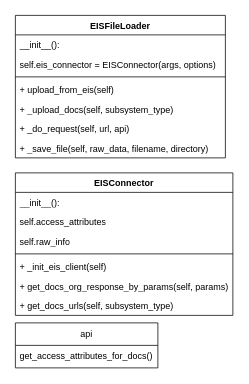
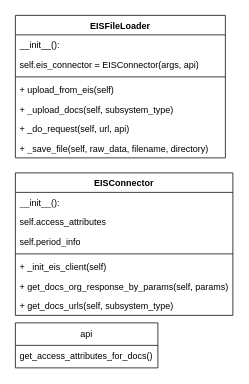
  <mxCell id="0" />
  <mxCell id="1" parent="0" />
  <mxCell id="2" value="EISFileLoader" style="swimlane;fontStyle=1;align=center;verticalAlign=top;childLayout=stackLayout;horizontal=1;startSize=26;horizontalStack=0;resizeParent=1;resizeParentMax=0;resizeLast=0;collapsible=1;marginBottom=0;whiteSpace=wrap;html=1;" vertex="1" parent="1"><mxGeometry x="20" y="20" width="280" height="190" as="geometry" /></mxCell>
  <mxCell id="3" value="__init__():" style="text;strokeColor=none;fillColor=none;align=left;verticalAlign=top;spacingLeft=4;spacingRight=4;overflow=hidden;rotatable=0;points=[[0,0.5],[1,0.5]];portConstraint=eastwest;whiteSpace=wrap;html=1;" vertex="1" parent="2"><mxGeometry y="26" width="280" height="26" as="geometry" /></mxCell>
- <mxCell id="4" value="self.eis_connector = EISConnector(args, options)" style="text;strokeColor=none;fillColor=none;align=left;verticalAlign=top;spacingLeft=4;spacingRight=4;overflow=hidden;rotatable=0;points=[[0,0.5],[1,0.5]];portConstraint=eastwest;whiteSpace=wrap;html=1;" vertex="1" parent="2"><mxGeometry y="52" width="280" height="26" as="geometry" /></mxCell>
+ <mxCell id="4" value="self.eis_connector = EISConnector(args, api)" style="text;strokeColor=none;fillColor=none;align=left;verticalAlign=top;spacingLeft=4;spacingRight=4;overflow=hidden;rotatable=0;points=[[0,0.5],[1,0.5]];portConstraint=eastwest;whiteSpace=wrap;html=1;" vertex="1" parent="2"><mxGeometry y="52" width="280" height="26" as="geometry" /></mxCell>
  <mxCell id="5" value="" style="line;strokeWidth=1;fillColor=none;align=left;verticalAlign=middle;spacingTop=-1;spacingLeft=3;spacingRight=3;rotatable=0;labelPosition=right;points=[];portConstraint=eastwest;strokeColor=inherit;" vertex="1" parent="2"><mxGeometry y="78" width="280" height="8" as="geometry" /></mxCell>
  <mxCell id="6" value="+ upload_from_eis(self)" style="text;strokeColor=none;fillColor=none;align=left;verticalAlign=top;spacingLeft=4;spacingRight=4;overflow=hidden;rotatable=0;points=[[0,0.5],[1,0.5]];portConstraint=eastwest;whiteSpace=wrap;html=1;" vertex="1" parent="2"><mxGeometry y="86" width="280" height="26" as="geometry" /></mxCell>
  <mxCell id="7" value="+ _upload_docs(self, subsystem_type)" style="text;strokeColor=none;fillColor=none;align=left;verticalAlign=top;spacingLeft=4;spacingRight=4;overflow=hidden;rotatable=0;points=[[0,0.5],[1,0.5]];portConstraint=eastwest;whiteSpace=wrap;html=1;" vertex="1" parent="2"><mxGeometry y="112" width="280" height="26" as="geometry" /></mxCell>
  <mxCell id="8" value="+ _do_request(self, url, api)" style="text;strokeColor=none;fillColor=none;align=left;verticalAlign=top;spacingLeft=4;spacingRight=4;overflow=hidden;rotatable=0;points=[[0,0.5],[1,0.5]];portConstraint=eastwest;whiteSpace=wrap;html=1;" vertex="1" parent="2"><mxGeometry y="138" width="280" height="26" as="geometry" /></mxCell>
  <mxCell id="9" value="+ _save_file(self, raw_data, filename, directory)" style="text;strokeColor=none;fillColor=none;align=left;verticalAlign=top;spacingLeft=4;spacingRight=4;overflow=hidden;rotatable=0;points=[[0,0.5],[1,0.5]];portConstraint=eastwest;whiteSpace=wrap;html=1;" vertex="1" parent="2"><mxGeometry y="164" width="280" height="26" as="geometry" /></mxCell>
  <mxCell id="10" value="EISConnector" style="swimlane;fontStyle=1;align=center;verticalAlign=top;childLayout=stackLayout;horizontal=1;startSize=26;horizontalStack=0;resizeParent=1;resizeParentMax=0;resizeLast=0;collapsible=1;marginBottom=0;whiteSpace=wrap;html=1;" vertex="1" parent="1"><mxGeometry x="20" y="230" width="290" height="190" as="geometry" /></mxCell>
  <mxCell id="11" value="__init__():" style="text;strokeColor=none;fillColor=none;align=left;verticalAlign=top;spacingLeft=4;spacingRight=4;overflow=hidden;rotatable=0;points=[[0,0.5],[1,0.5]];portConstraint=eastwest;whiteSpace=wrap;html=1;" vertex="1" parent="10"><mxGeometry y="26" width="290" height="26" as="geometry" /></mxCell>
  <mxCell id="12" value="self.access_attributes" style="text;strokeColor=none;fillColor=none;align=left;verticalAlign=top;spacingLeft=4;spacingRight=4;overflow=hidden;rotatable=0;points=[[0,0.5],[1,0.5]];portConstraint=eastwest;whiteSpace=wrap;html=1;" vertex="1" parent="10"><mxGeometry y="52" width="290" height="26" as="geometry" /></mxCell>
- <mxCell id="13" value="self.raw_info" style="text;strokeColor=none;fillColor=none;align=left;verticalAlign=top;spacingLeft=4;spacingRight=4;overflow=hidden;rotatable=0;points=[[0,0.5],[1,0.5]];portConstraint=eastwest;whiteSpace=wrap;html=1;" vertex="1" parent="10"><mxGeometry y="78" width="290" height="26" as="geometry" /></mxCell>
+ <mxCell id="13" value="self.period_info" style="text;strokeColor=none;fillColor=none;align=left;verticalAlign=top;spacingLeft=4;spacingRight=4;overflow=hidden;rotatable=0;points=[[0,0.5],[1,0.5]];portConstraint=eastwest;whiteSpace=wrap;html=1;" vertex="1" parent="10"><mxGeometry y="78" width="290" height="26" as="geometry" /></mxCell>
  <mxCell id="14" value="" style="line;strokeWidth=1;fillColor=none;align=left;verticalAlign=middle;spacingTop=-1;spacingLeft=3;spacingRight=3;rotatable=0;labelPosition=right;points=[];portConstraint=eastwest;strokeColor=inherit;" vertex="1" parent="10"><mxGeometry y="104" width="290" height="8" as="geometry" /></mxCell>
  <mxCell id="15" value="+ _init_eis_client(self)" style="text;strokeColor=none;fillColor=none;align=left;verticalAlign=top;spacingLeft=4;spacingRight=4;overflow=hidden;rotatable=0;points=[[0,0.5],[1,0.5]];portConstraint=eastwest;whiteSpace=wrap;html=1;" vertex="1" parent="10"><mxGeometry y="112" width="290" height="26" as="geometry" /></mxCell>
  <mxCell id="16" value="+ get_docs_org_response_by_params(self, params)" style="text;strokeColor=none;fillColor=none;align=left;verticalAlign=top;spacingLeft=4;spacingRight=4;overflow=hidden;rotatable=0;points=[[0,0.5],[1,0.5]];portConstraint=eastwest;whiteSpace=wrap;html=1;" vertex="1" parent="10"><mxGeometry y="138" width="290" height="26" as="geometry" /></mxCell>
  <mxCell id="17" value="+ get_docs_urls(self, subsystem_type)" style="text;strokeColor=none;fillColor=none;align=left;verticalAlign=top;spacingLeft=4;spacingRight=4;overflow=hidden;rotatable=0;points=[[0,0.5],[1,0.5]];portConstraint=eastwest;whiteSpace=wrap;html=1;" vertex="1" parent="10"><mxGeometry y="164" width="290" height="26" as="geometry" /></mxCell>
  <mxCell id="18" value="api" style="swimlane;fontStyle=0;childLayout=stackLayout;horizontal=1;startSize=30;horizontalStack=0;resizeParent=1;resizeParentMax=0;resizeLast=0;collapsible=1;marginBottom=0;whiteSpace=wrap;html=1;" vertex="1" parent="1"><mxGeometry x="20" y="430" width="190" height="60" as="geometry" /></mxCell>
  <mxCell id="19" value="get_access_attributes_for_docs()" style="text;strokeColor=none;fillColor=none;align=left;verticalAlign=middle;spacingLeft=4;spacingRight=4;overflow=hidden;points=[[0,0.5],[1,0.5]];portConstraint=eastwest;rotatable=0;whiteSpace=wrap;html=1;" vertex="1" parent="18"><mxGeometry y="30" width="190" height="30" as="geometry" /></mxCell>
